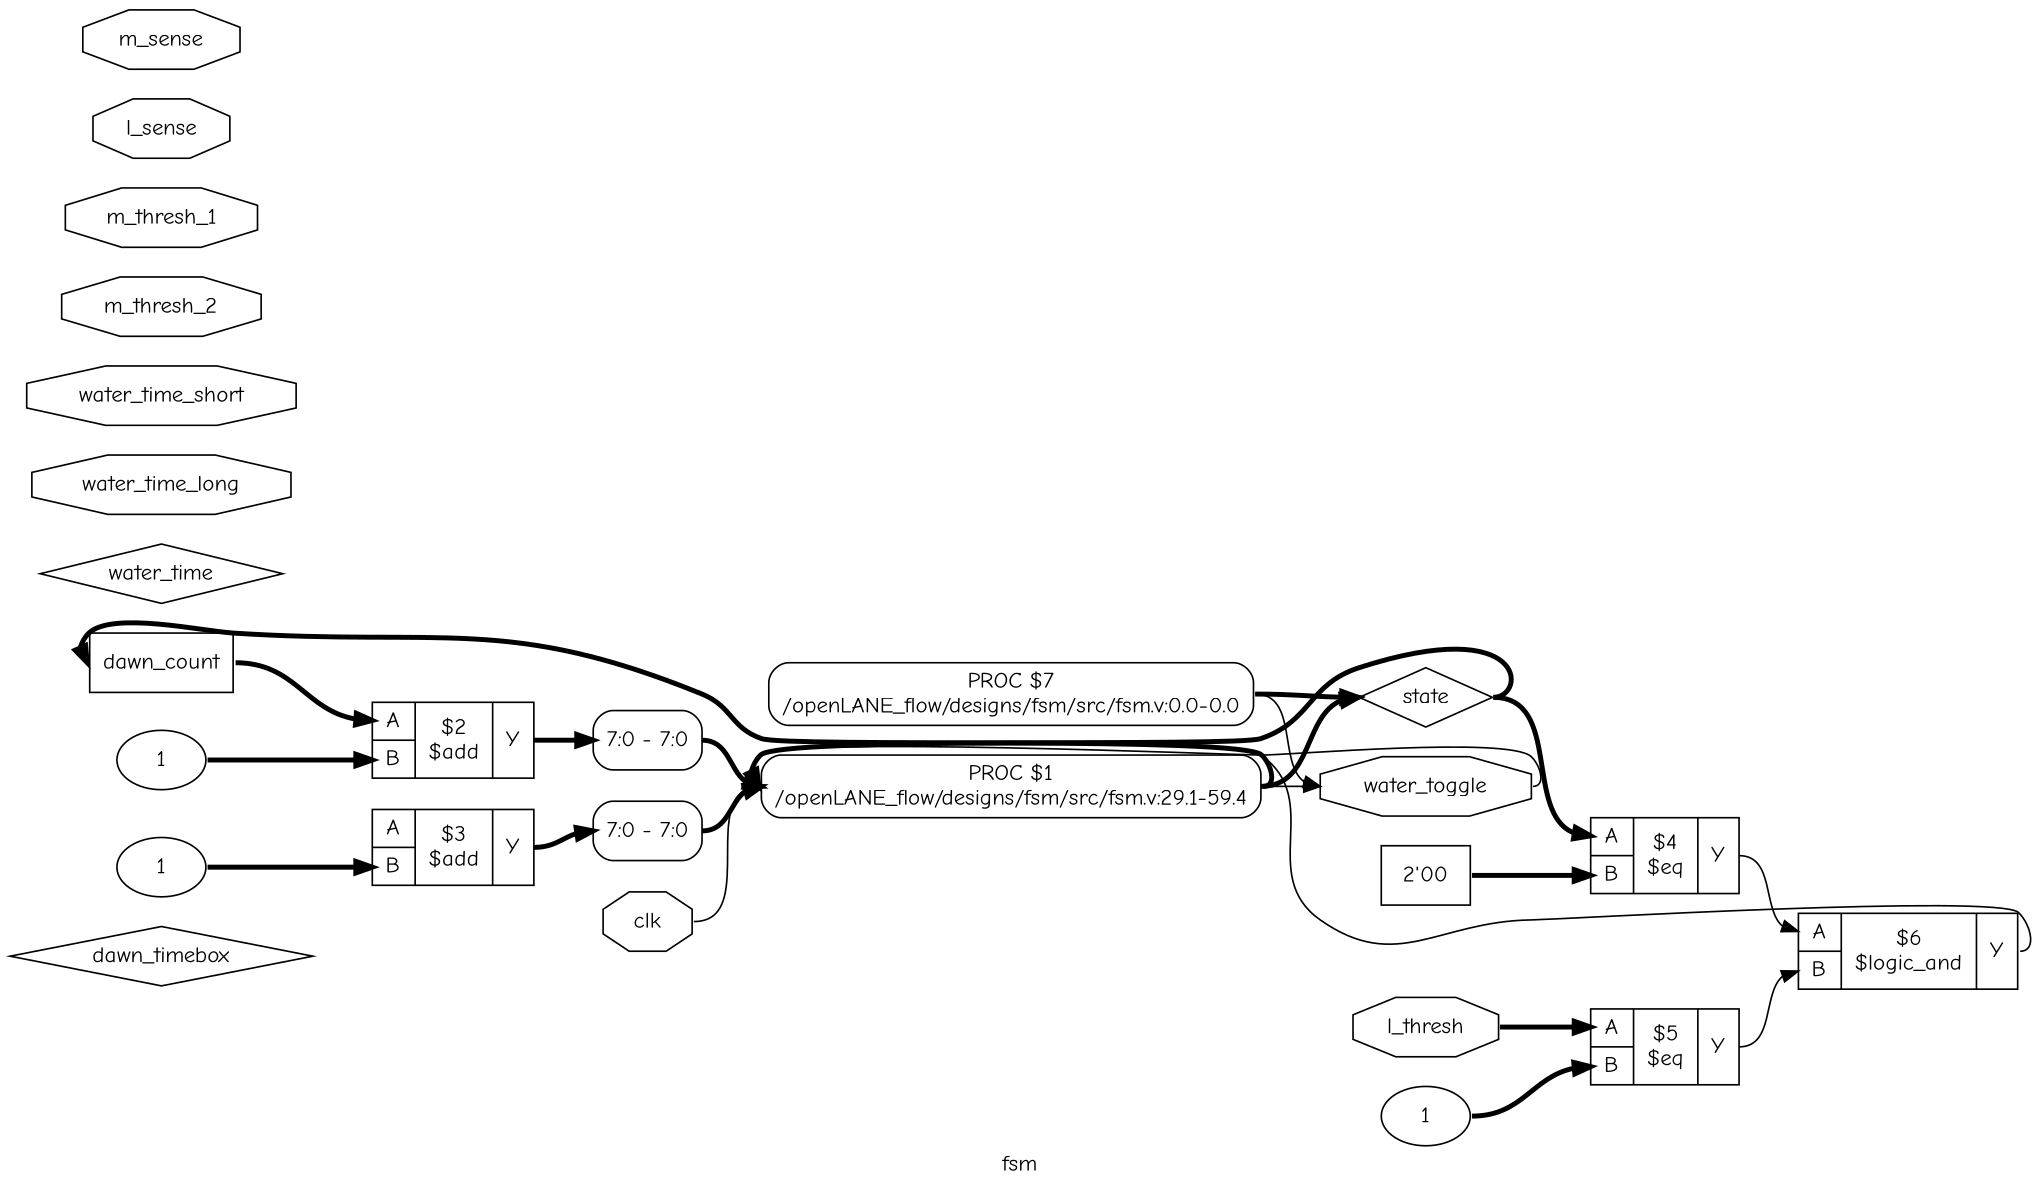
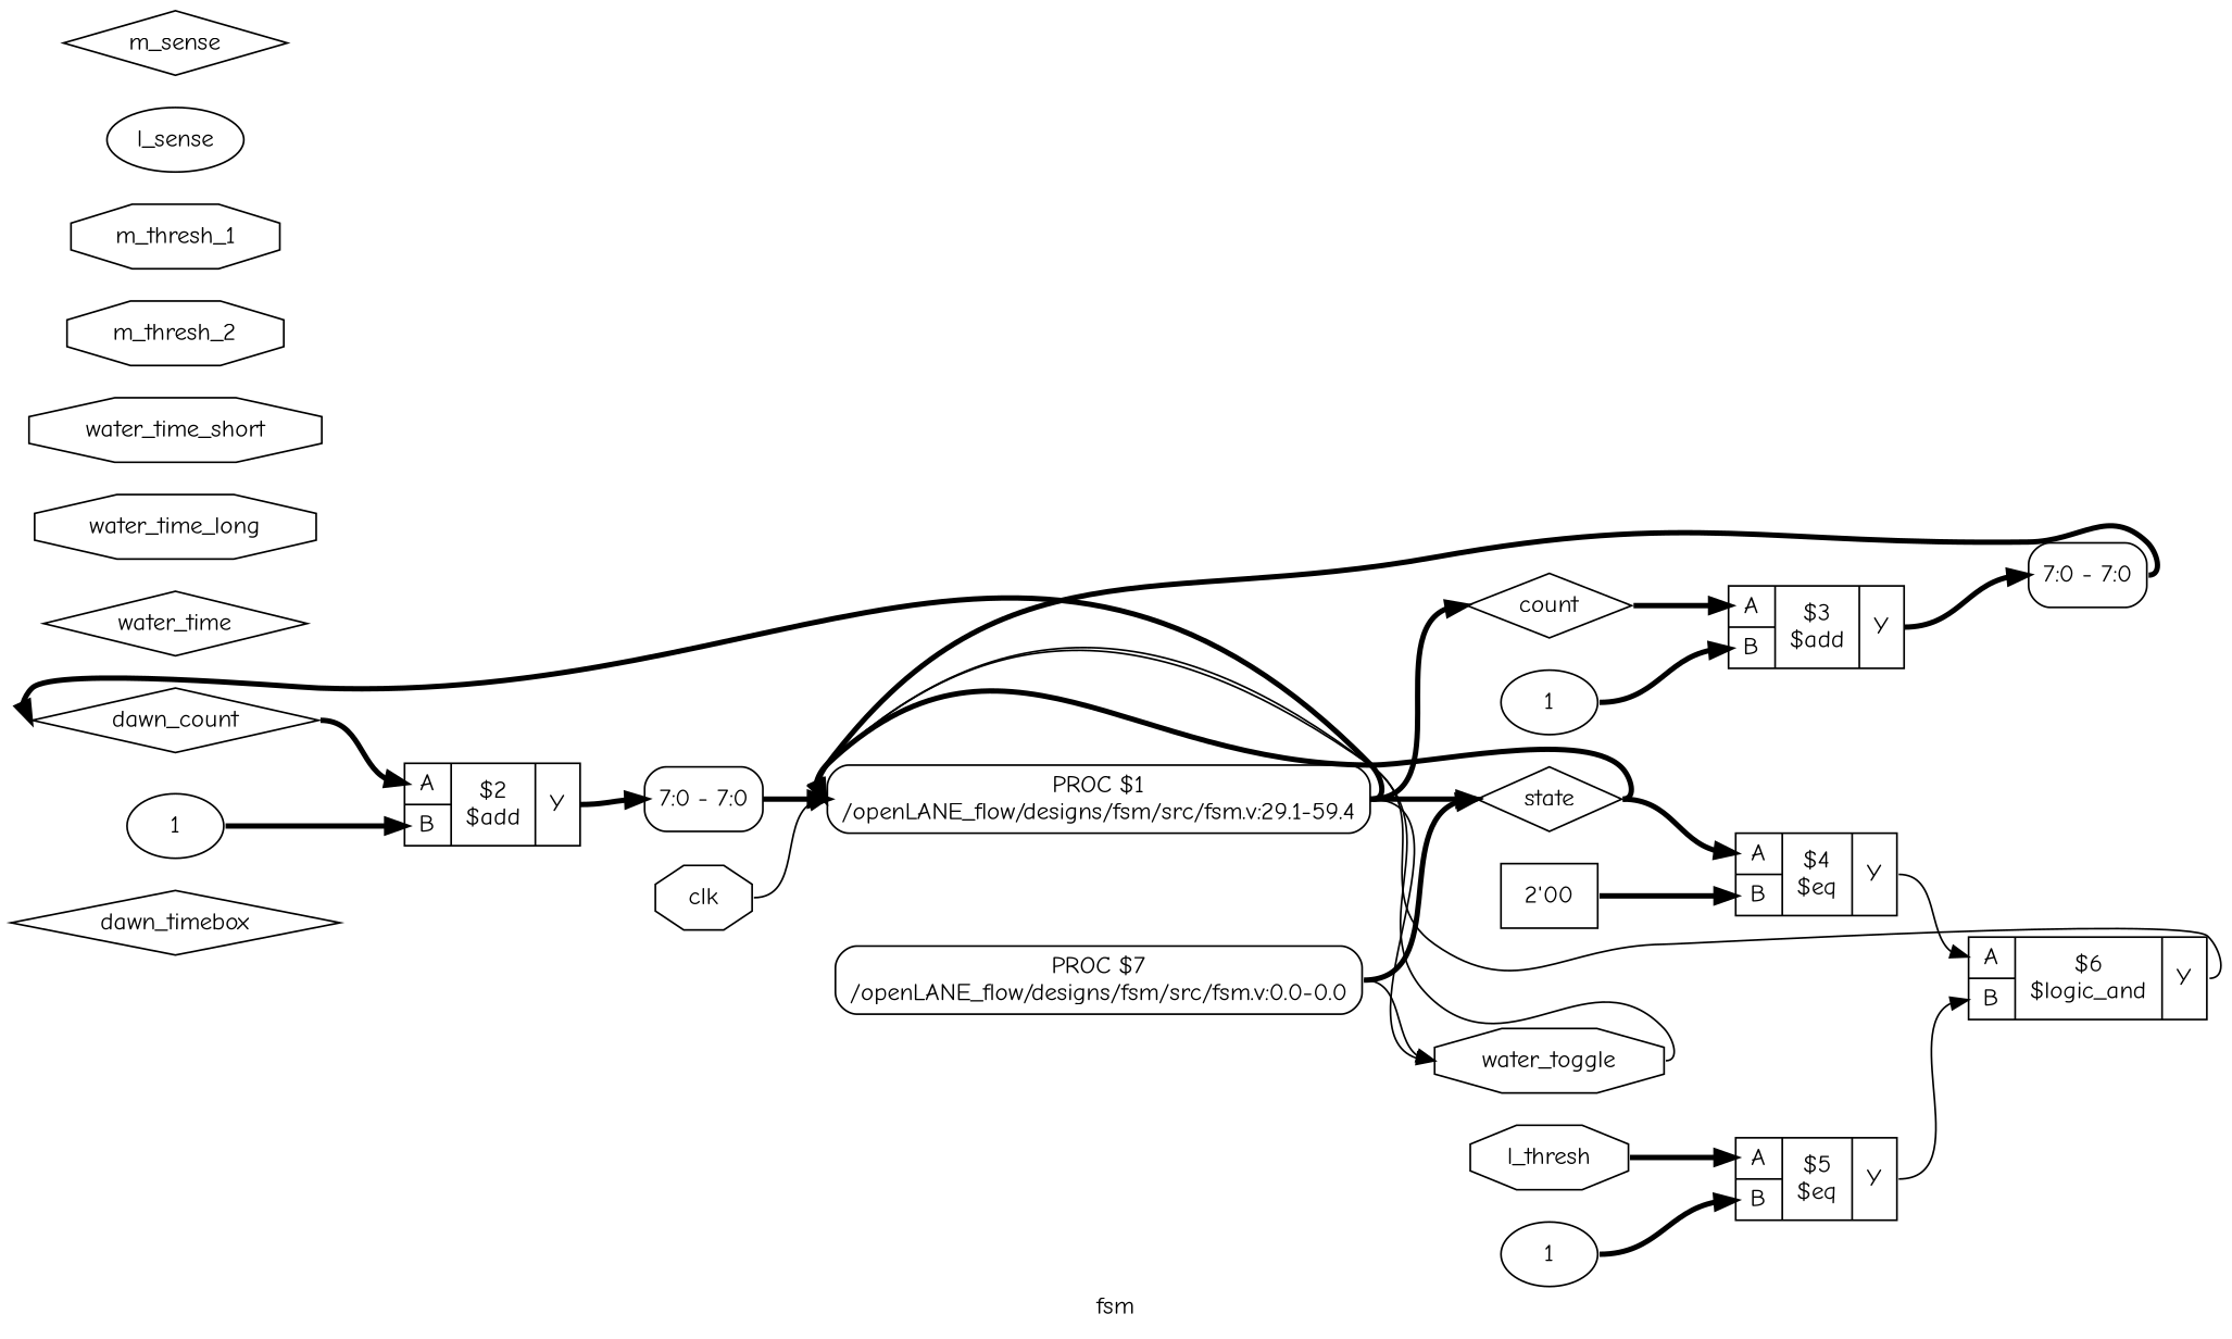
  digraph {
    fontname="Comic Neue"
    label=fsm
    rankdir=LR
    remincross=true
    node [color=black fontcolor=black fontname="Comic Neue" shape=octagon]
    edge [color=black fontname="Comic Neue" headport=w style="setlinewidth(3)" tailport=e]
    n1 [label=dawn_timebox shape=diamond]
-   n2 [label=dawn_count shape=box]
+   n2 [label=dawn_count shape=diamond]
    n3 [label="{{<p29> A|<p30> B}|$2\n$add|{<p31> Y}}" shape=record color="" fontcolor=""]
    n4 [label="<s0> 7:0 - 7:0 " shape=record style=rounded color="" fontcolor=""]
+   n5 [label=count shape=diamond]
    n6 [label="{{<p29> A|<p30> B}|$3\n$add|{<p31> Y}}" shape=record color="" fontcolor=""]
    n7 [label="<s0> 7:0 - 7:0 " shape=record style=rounded color="" fontcolor=""]
    n8 [label=water_time shape=diamond]
    n9 [label=state shape=diamond]
    n10 [label="{{<p29> A|<p30> B}|$4\n$eq|{<p31> Y}}" shape=record color="" fontcolor=""]
    n11 [label="PROC $1\n/openLANE_flow/designs/fsm/src/fsm.v:29.1-59.4" shape=box style=rounded color="" fontcolor=""]
    n12 [label="{{<p29> A|<p30> B}|$6\n$logic_and|{<p31> Y}}" shape=record color="" fontcolor=""]
    n13 [label=water_toggle]
    n14 [label=clk]
    n15 [label=water_time_long]
    n16 [label=water_time_short]
    n17 [label=l_thresh]
    n18 [label="{{<p29> A|<p30> B}|$5\n$eq|{<p31> Y}}" shape=record color="" fontcolor=""]
    n19 [label=m_thresh_2]
    n20 [label=m_thresh_1]
-   n21 [label=l_sense]
-   n22 [label=m_sense]
+   n21 [label=l_sense shape=ellipse]
+   n22 [label=m_sense shape=diamond]
    n23 [label=1 color="" fontcolor="" shape=""]
    n24 [label="2'00" shape=box color="" fontcolor=""]
    n25 [label=1 color="" fontcolor="" shape=""]
    n26 [label=1 color="" fontcolor="" shape=""]
    n27 [label="PROC $7\n/openLANE_flow/designs/fsm/src/fsm.v:0.0-0.0" shape=box style=rounded color="" fontcolor=""]
    n2 -> n3 [headport="p29:w"]
    n3 -> n4 [headport="s0:w" tailport="p31:e"]
    n4 -> n11
+   n5 -> n6 [headport="p29:w"]
    n6 -> n7 [headport="s0:w" tailport="p31:e"]
    n7 -> n11
    n9 -> n10 [headport="p29:w"]
    n9 -> n11
    n10 -> n12 [headport="p29:w" tailport="p31:e" style=""]
    n11 -> n2
+   n11 -> n5
    n11 -> n9
    n11 -> n13 [style=""]
    n12 -> n11 [tailport="p31:e" style=""]
    n13 -> n11 [style=""]
    n14 -> n11 [style=""]
    n17 -> n18 [headport="p29:w"]
    n18 -> n12 [headport="p30:w" tailport="p31:e" style=""]
    n23 -> n18 [headport="p30:w"]
    n24 -> n10 [headport="p30:w"]
    n25 -> n6 [headport="p30:w"]
    n26 -> n3 [headport="p30:w"]
    n27 -> n9
    n27 -> n13 [style=""]
  }
